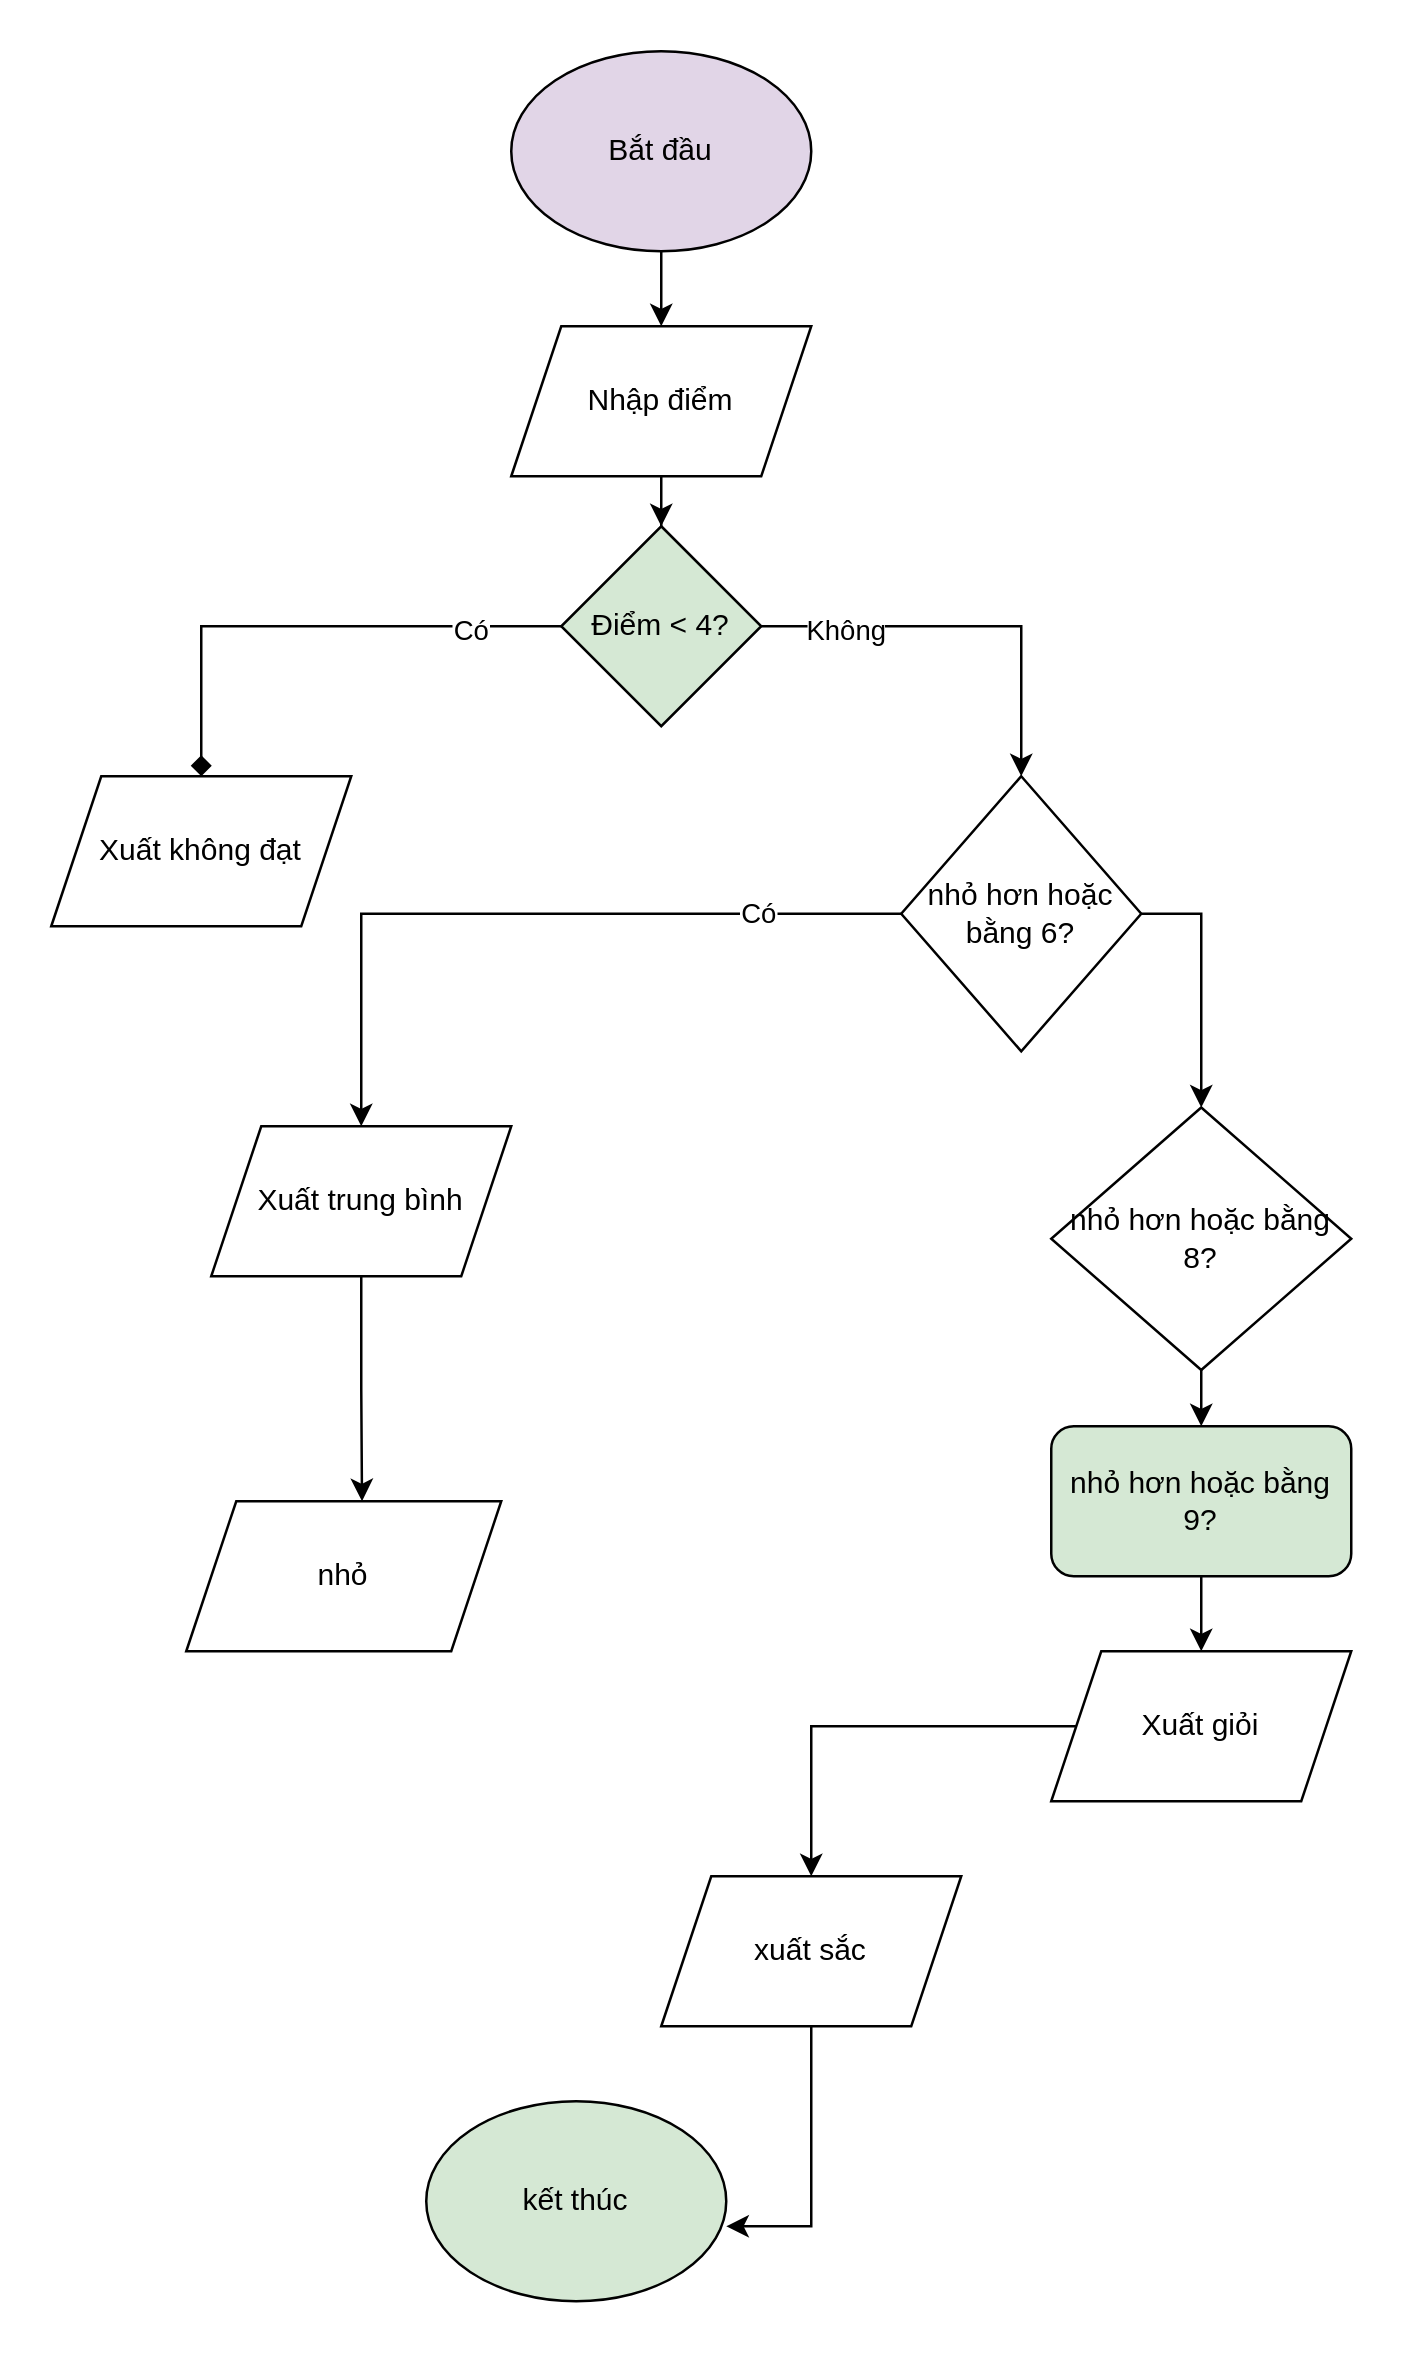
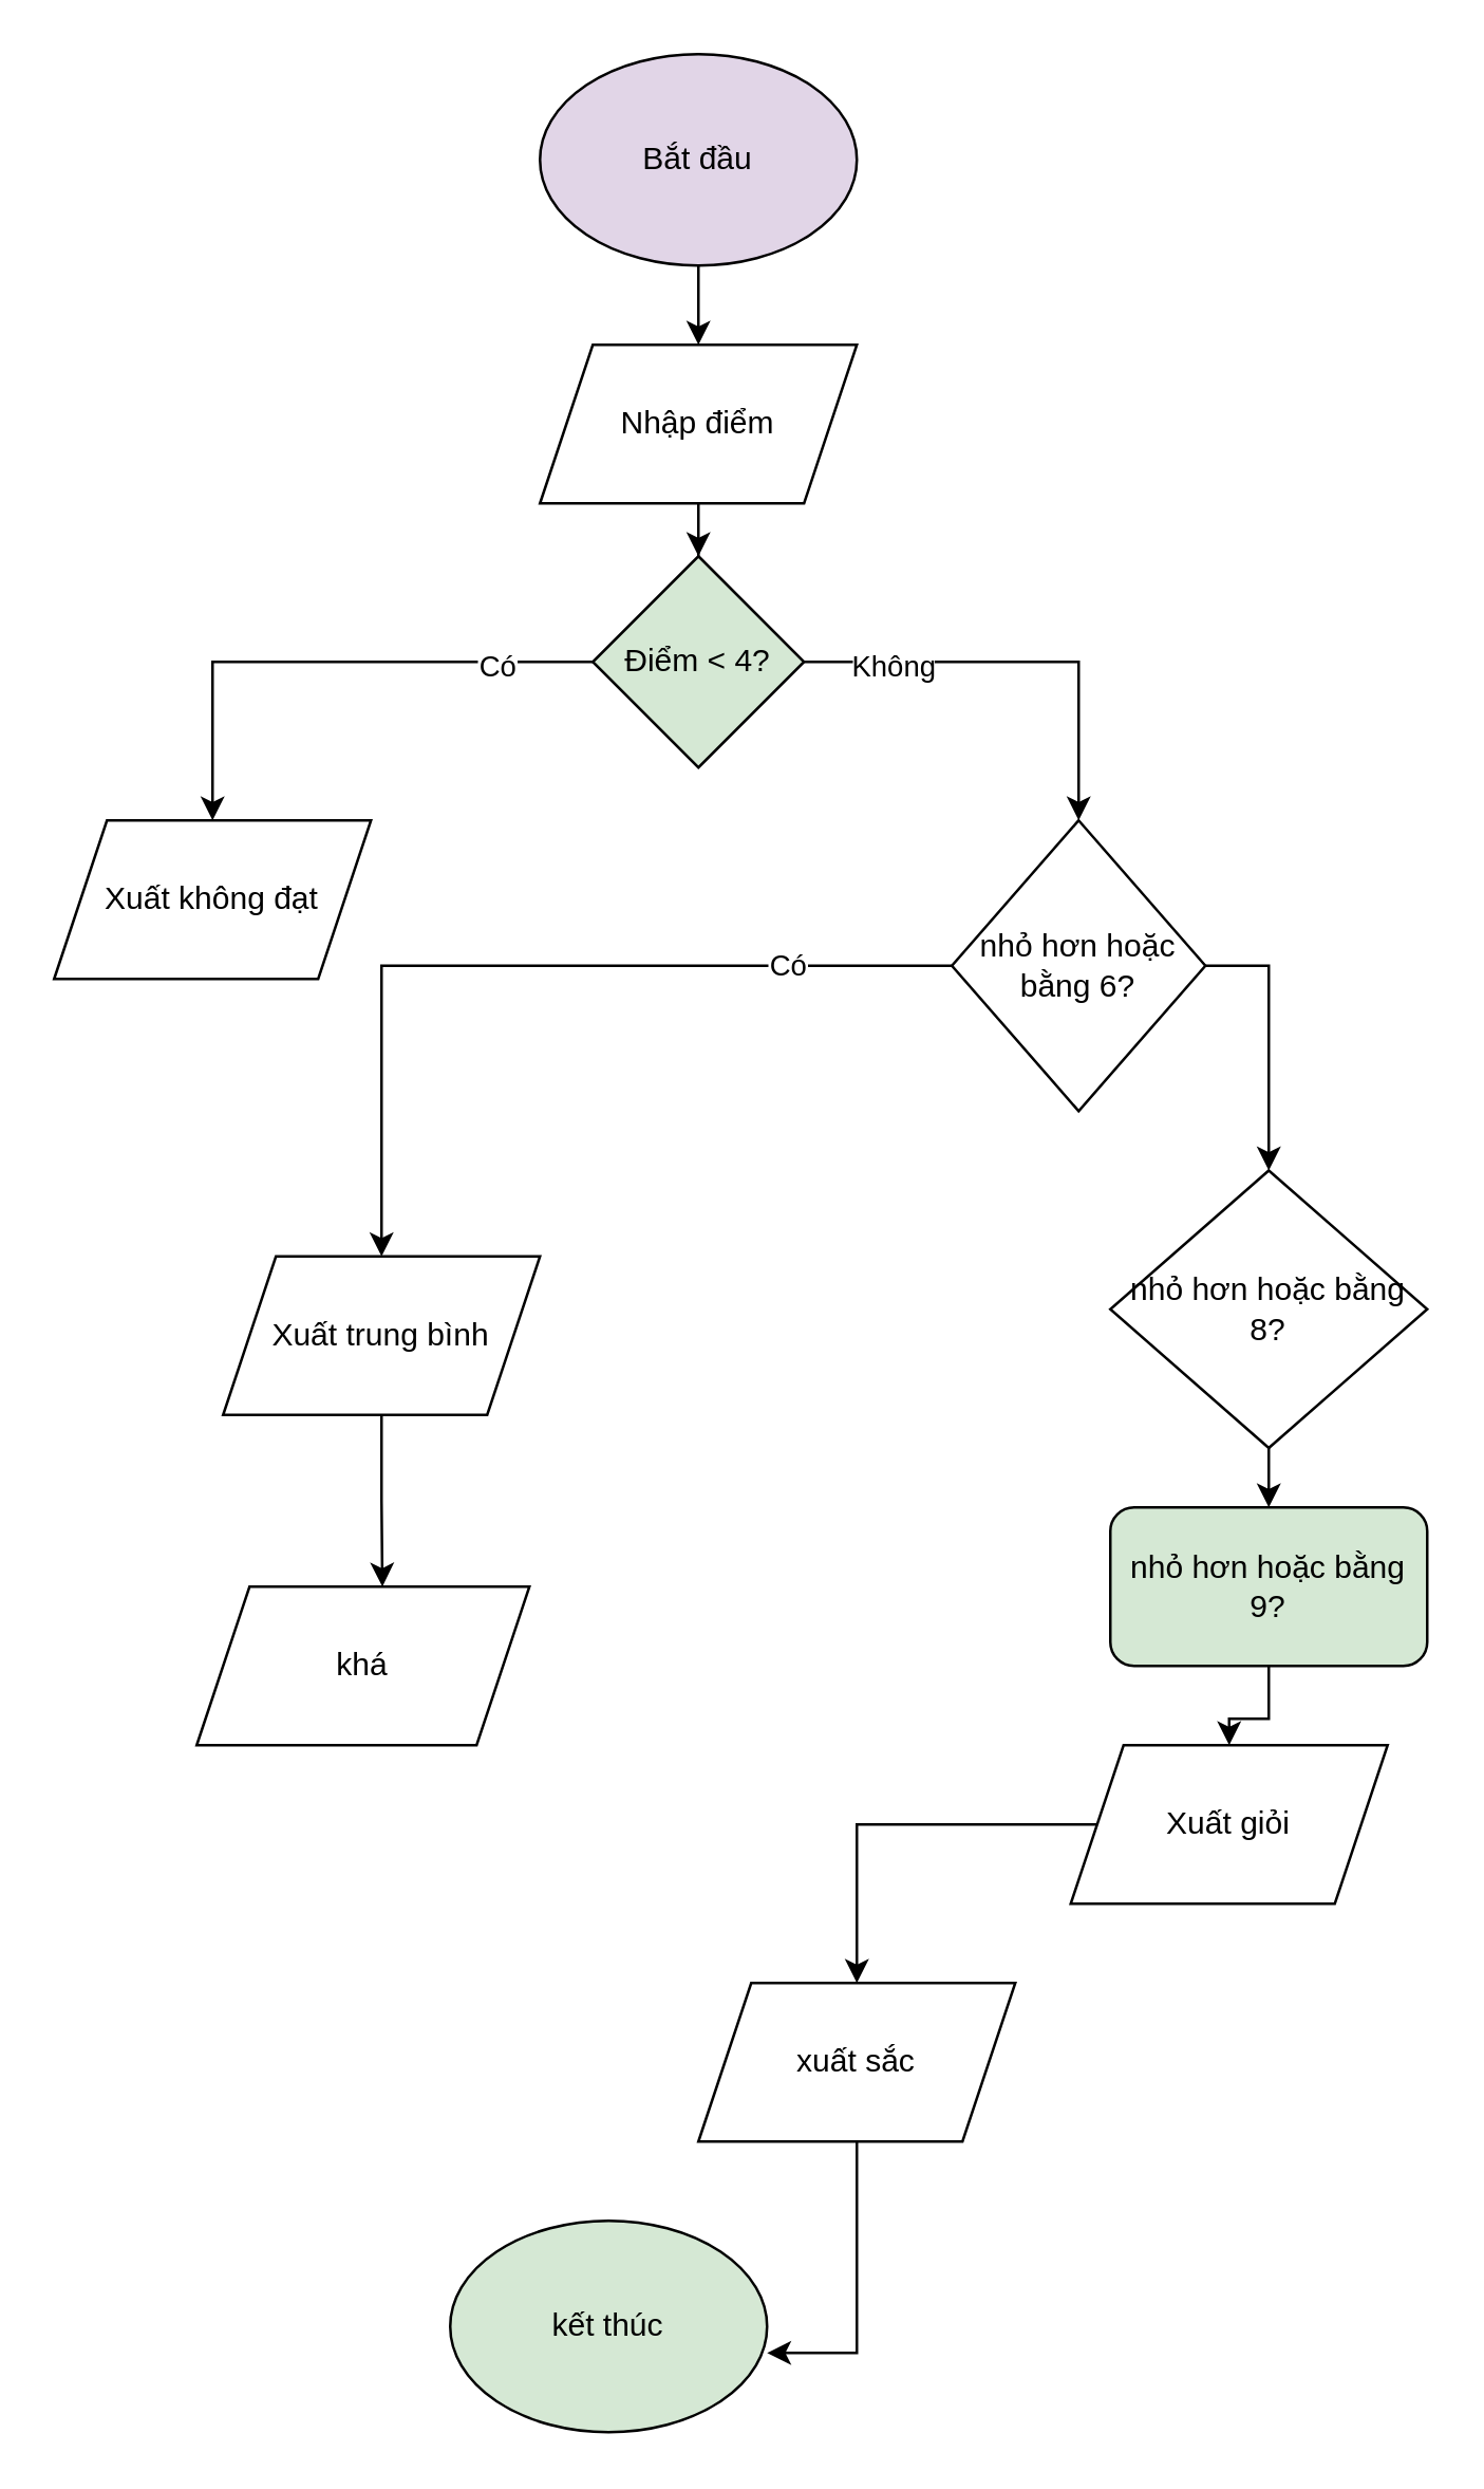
  <mxCell id="0" />
  <mxCell id="1" parent="0" />
  <mxCell id="2" style="edgeStyle=orthogonalEdgeStyle;rounded=0;orthogonalLoop=1;jettySize=auto;html=1;entryX=0.5;entryY=0;entryDx=0;entryDy=0;" edge="1" parent="1" source="3" target="5"><mxGeometry relative="1" as="geometry" /></mxCell>
  <mxCell id="3" value="Bắt đầu" style="ellipse;whiteSpace=wrap;html=1;fillColor=#e1d5e7;" vertex="1" parent="1"><mxGeometry x="204" y="20" width="120" height="80" as="geometry" /></mxCell>
  <mxCell id="4" style="edgeStyle=orthogonalEdgeStyle;rounded=0;orthogonalLoop=1;jettySize=auto;html=1;entryX=0.5;entryY=0;entryDx=0;entryDy=0;" edge="1" parent="1" source="5" target="10"><mxGeometry relative="1" as="geometry" /></mxCell>
  <mxCell id="5" value="Nhập điểm" style="shape=parallelogram;perimeter=parallelogramPerimeter;whiteSpace=wrap;html=1;fixedSize=1;" vertex="1" parent="1"><mxGeometry x="204" y="130" width="120" height="60" as="geometry" /></mxCell>
- <mxCell id="6" style="edgeStyle=orthogonalEdgeStyle;rounded=0;orthogonalLoop=1;jettySize=auto;html=1;exitX=0;exitY=0.5;exitDx=0;exitDy=0;entryX=0.5;entryY=0;entryDx=0;entryDy=0;endArrow=diamond;" edge="1" parent="1" source="10" target="11"><mxGeometry relative="1" as="geometry" /></mxCell>
+ <mxCell id="6" style="edgeStyle=orthogonalEdgeStyle;rounded=0;orthogonalLoop=1;jettySize=auto;html=1;exitX=0;exitY=0.5;exitDx=0;exitDy=0;entryX=0.5;entryY=0;entryDx=0;entryDy=0;" edge="1" parent="1" source="10" target="11"><mxGeometry relative="1" as="geometry" /></mxCell>
  <mxCell id="7" value="Có" style="edgeLabel;html=1;align=center;verticalAlign=middle;resizable=0;points=[];" vertex="1" connectable="0" parent="6"><mxGeometry x="-0.636" y="1" relative="1" as="geometry"><mxPoint as="offset" /></mxGeometry></mxCell>
  <mxCell id="8" style="edgeStyle=orthogonalEdgeStyle;rounded=0;orthogonalLoop=1;jettySize=auto;html=1;exitX=1;exitY=0.5;exitDx=0;exitDy=0;" edge="1" parent="1" source="10" target="15"><mxGeometry relative="1" as="geometry" /></mxCell>
  <mxCell id="9" value="Không" style="edgeLabel;html=1;align=center;verticalAlign=middle;resizable=0;points=[];" vertex="1" connectable="0" parent="8"><mxGeometry x="-0.597" y="-1" relative="1" as="geometry"><mxPoint as="offset" /></mxGeometry></mxCell>
  <mxCell id="10" value="Điểm &amp;lt; 4?" style="rhombus;whiteSpace=wrap;html=1;fillColor=#d5e8d4;" vertex="1" parent="1"><mxGeometry x="224" y="210" width="80" height="80" as="geometry" /></mxCell>
  <mxCell id="11" value="Xuất không đạt" style="shape=parallelogram;perimeter=parallelogramPerimeter;whiteSpace=wrap;html=1;fixedSize=1;" vertex="1" parent="1"><mxGeometry x="20" y="310" width="120" height="60" as="geometry" /></mxCell>
  <mxCell id="12" style="edgeStyle=orthogonalEdgeStyle;rounded=0;orthogonalLoop=1;jettySize=auto;html=1;entryX=0.5;entryY=0;entryDx=0;entryDy=0;" edge="1" parent="1" source="15" target="16"><mxGeometry relative="1" as="geometry"><Array as="points"><mxPoint x="144" y="365" /></Array></mxGeometry></mxCell>
  <mxCell id="13" value="Có" style="edgeLabel;html=1;align=center;verticalAlign=middle;resizable=0;points=[];" vertex="1" connectable="0" parent="12"><mxGeometry x="-0.612" y="-1" relative="1" as="geometry"><mxPoint as="offset" /></mxGeometry></mxCell>
  <mxCell id="14" style="edgeStyle=orthogonalEdgeStyle;rounded=0;orthogonalLoop=1;jettySize=auto;html=1;" edge="1" parent="1" source="15" target="18"><mxGeometry relative="1" as="geometry"><Array as="points"><mxPoint x="480" y="365" /></Array></mxGeometry></mxCell>
  <mxCell id="15" value="nhỏ hơn hoặc bằng 6?" style="rhombus;whiteSpace=wrap;html=1;" vertex="1" parent="1"><mxGeometry x="360" y="310" width="96" height="110" as="geometry" /></mxCell>
- <mxCell id="16" value="Xuất trung bình" style="shape=parallelogram;perimeter=parallelogramPerimeter;whiteSpace=wrap;html=1;fixedSize=1;" vertex="1" parent="1"><mxGeometry x="84" y="450" width="120" height="60" as="geometry" /></mxCell>
+ <mxCell id="16" value="Xuất trung bình" style="shape=parallelogram;perimeter=parallelogramPerimeter;whiteSpace=wrap;html=1;fixedSize=1;" vertex="1" parent="1"><mxGeometry x="84" y="475" width="120" height="60" as="geometry" /></mxCell>
  <mxCell id="17" style="edgeStyle=orthogonalEdgeStyle;rounded=0;orthogonalLoop=1;jettySize=auto;html=1;entryX=0.5;entryY=0;entryDx=0;entryDy=0;" edge="1" parent="1" source="18" target="20"><mxGeometry relative="1" as="geometry" /></mxCell>
  <mxCell id="18" value="nhỏ hơn hoặc bằng 8?" style="rhombus;whiteSpace=wrap;html=1;" vertex="1" parent="1"><mxGeometry x="420" y="442.5" width="120" height="105" as="geometry" /></mxCell>
  <mxCell id="19" style="edgeStyle=orthogonalEdgeStyle;rounded=0;orthogonalLoop=1;jettySize=auto;html=1;" edge="1" parent="1" source="20" target="23"><mxGeometry relative="1" as="geometry" /></mxCell>
  <mxCell id="20" value="nhỏ hơn hoặc bằng 9?" style="rounded=1;whiteSpace=wrap;html=1;fillColor=#d5e8d4;" vertex="1" parent="1"><mxGeometry x="420" y="570" width="120" height="60" as="geometry" /></mxCell>
- <mxCell id="21" value="nhỏ" style="shape=parallelogram;perimeter=parallelogramPerimeter;whiteSpace=wrap;html=1;fixedSize=1;" vertex="1" parent="1"><mxGeometry x="74" y="600" width="126" height="60" as="geometry" /></mxCell>
+ <mxCell id="21" value="khá" style="shape=parallelogram;perimeter=parallelogramPerimeter;whiteSpace=wrap;html=1;fixedSize=1;" vertex="1" parent="1"><mxGeometry x="74" y="600" width="126" height="60" as="geometry" /></mxCell>
  <mxCell id="22" style="edgeStyle=orthogonalEdgeStyle;rounded=0;orthogonalLoop=1;jettySize=auto;html=1;" edge="1" parent="1" source="23" target="24"><mxGeometry relative="1" as="geometry" /></mxCell>
- <mxCell id="23" value="Xuất giỏi" style="shape=parallelogram;perimeter=parallelogramPerimeter;whiteSpace=wrap;html=1;fixedSize=1;" vertex="1" parent="1"><mxGeometry x="420" y="660" width="120" height="60" as="geometry" /></mxCell>
+ <mxCell id="23" value="Xuất giỏi" style="shape=parallelogram;perimeter=parallelogramPerimeter;whiteSpace=wrap;html=1;fixedSize=1;" vertex="1" parent="1"><mxGeometry x="405" y="660" width="120" height="60" as="geometry" /></mxCell>
  <mxCell id="24" value="xuất sắc" style="shape=parallelogram;perimeter=parallelogramPerimeter;whiteSpace=wrap;html=1;fixedSize=1;" vertex="1" parent="1"><mxGeometry x="264" y="750" width="120" height="60" as="geometry" /></mxCell>
  <mxCell id="25" value="kết thúc" style="ellipse;whiteSpace=wrap;html=1;fillColor=#d5e8d4;" vertex="1" parent="1"><mxGeometry x="170" y="840" width="120" height="80" as="geometry" /></mxCell>
  <mxCell id="26" style="edgeStyle=orthogonalEdgeStyle;rounded=0;orthogonalLoop=1;jettySize=auto;html=1;entryX=1;entryY=0.625;entryDx=0;entryDy=0;entryPerimeter=0;" edge="1" parent="1" source="24" target="25"><mxGeometry relative="1" as="geometry" /></mxCell>
  <mxCell id="27" style="edgeStyle=orthogonalEdgeStyle;rounded=0;orthogonalLoop=1;jettySize=auto;html=1;entryX=0.558;entryY=0;entryDx=0;entryDy=0;entryPerimeter=0;" edge="1" parent="1" source="16" target="21"><mxGeometry relative="1" as="geometry" /></mxCell>
